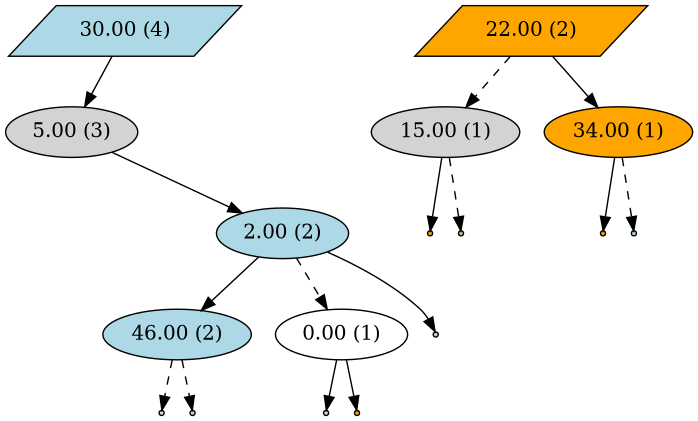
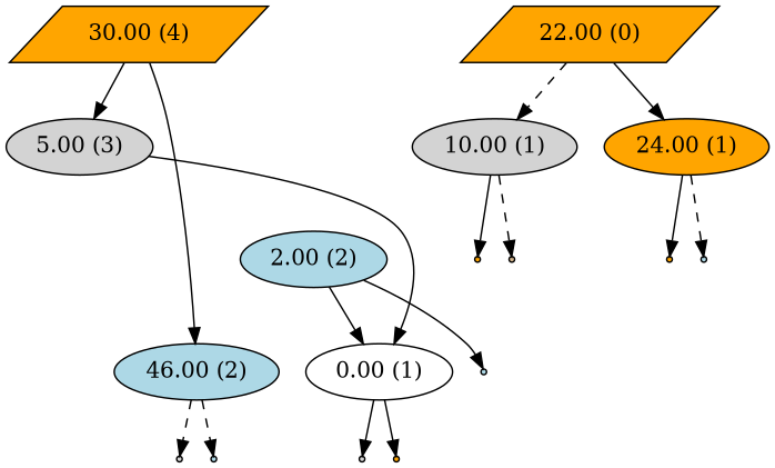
  digraph {
    fontname="DejaVu Serif"
    ordering=out
    node [fillcolor=lightblue fontname="DejaVu Serif" shape=point style=filled]
    edge [fontname="DejaVu Serif" style=solid]
-   "30.00 (4)" [shape=parallelogram]
+   "30.00 (4)" [fillcolor=orange shape=parallelogram]
    "5.00 (3)" [fillcolor=lightgrey shape=ellipse]
    "46.00 (2)" [shape=ellipse]
    "2.00 (2)" [shape=ellipse]
    "null46.00-0" [fillcolor=lightgrey]
    "null46.00-1"
    "0.00 (1)" [fillcolor=white shape=ellipse]
    "null2.00-1"
-   "22.00 (2)" [fillcolor=orange shape=parallelogram]
-   "10.00 (1)" [fillcolor=lightgrey shape=ellipse label="15.00 (1)"]
-   "24.00 (1)" [fillcolor=orange shape=ellipse label="34.00 (1)"]
+   "22.00 (2)" [fillcolor=orange shape=parallelogram label="22.00 (0)"]
+   "10.00 (1)" [fillcolor=lightgrey shape=ellipse]
+   "24.00 (1)" [fillcolor=orange shape=ellipse]
    "null0.00-0" [fillcolor=lightgrey]
    "null0.00-1" [fillcolor=orange]
    "null10.00-0" [fillcolor=orange]
    "null10.00-1" [fillcolor=tan]
    "null24.00-0" [fillcolor=orange]
    "null24.00-1"
    "30.00 (4)" -> "5.00 (3)"
-   "2.00 (2)" -> "46.00 (2)"
-   "5.00 (3)" -> "2.00 (2)"
+   "30.00 (4)" -> "46.00 (2)"
+   "5.00 (3)" -> "0.00 (1)"
    "46.00 (2)" -> "null46.00-0" [style=dashed]
    "46.00 (2)" -> "null46.00-1" [style=dashed]
-   "2.00 (2)" -> "0.00 (1)" [style=dashed]
+   "2.00 (2)" -> "0.00 (1)"
    "2.00 (2)" -> "null2.00-1"
    "0.00 (1)" -> "null0.00-0"
    "0.00 (1)" -> "null0.00-1"
    "22.00 (2)" -> "10.00 (1)" [style=dashed]
    "22.00 (2)" -> "24.00 (1)"
    "10.00 (1)" -> "null10.00-0"
    "10.00 (1)" -> "null10.00-1" [style=dashed]
    "24.00 (1)" -> "null24.00-0"
    "24.00 (1)" -> "null24.00-1" [style=dashed]
  }
